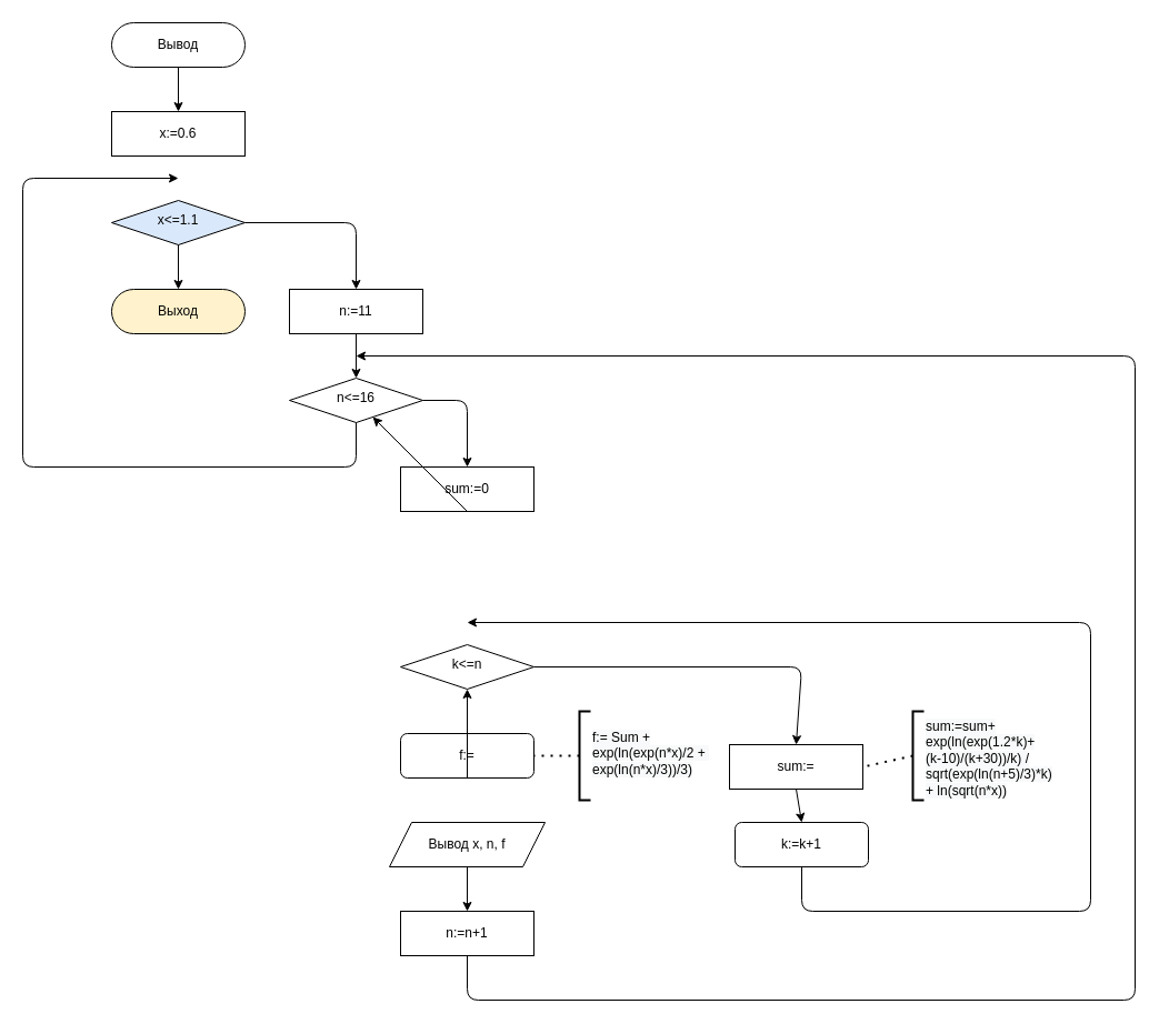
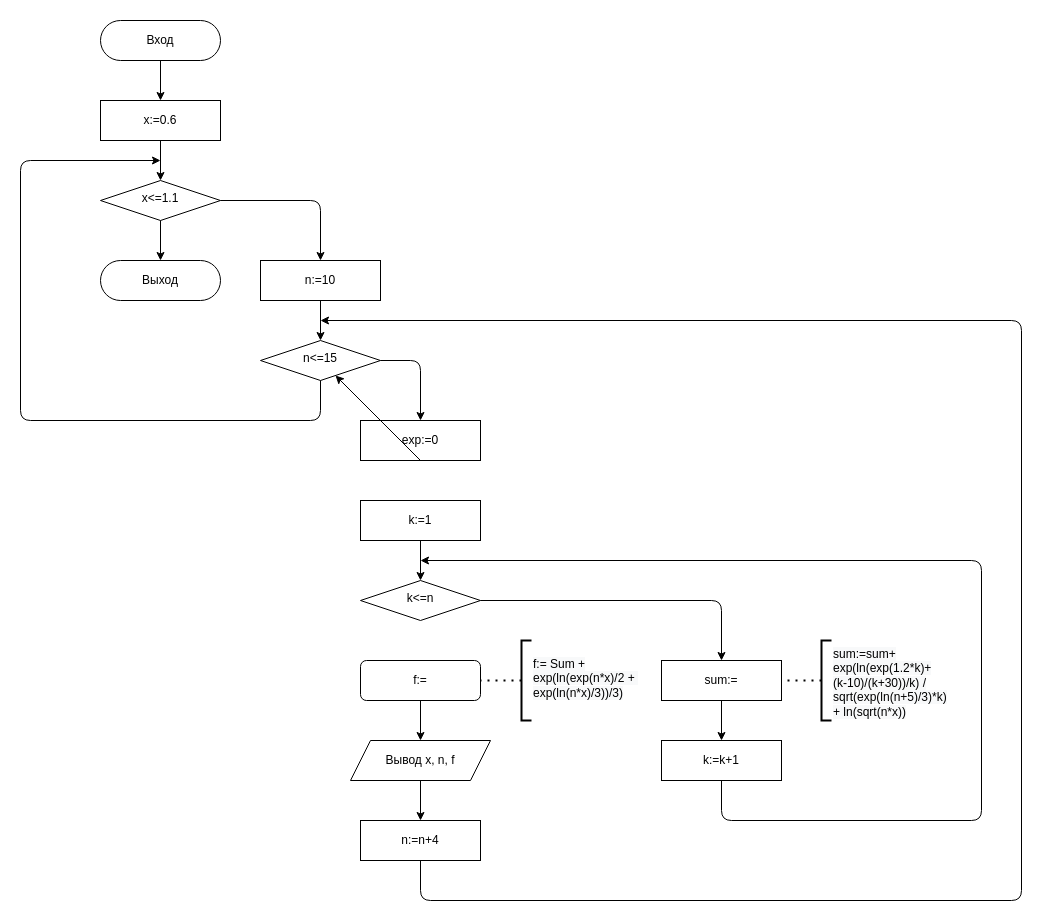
  <mxCell id="0" />
  <mxCell id="1" parent="0" />
- <mxCell id="2" value="Вывод" style="rounded=1;whiteSpace=wrap;html=1;fontSize=12;glass=0;strokeWidth=1;shadow=0;arcSize=50;" parent="1" vertex="1"><mxGeometry x="100" y="20" width="120" height="40" as="geometry" /></mxCell>
- <mxCell id="3" value="x&amp;lt;=1.1" style="rhombus;whiteSpace=wrap;html=1;shadow=0;fontFamily=Helvetica;fontSize=12;align=center;strokeWidth=1;spacing=6;spacingTop=-4;fillColor=#dae8fc;" parent="1" vertex="1"><mxGeometry x="100" y="180" width="120" height="40" as="geometry" /></mxCell>
+ <mxCell id="2" value="Вход" style="rounded=1;whiteSpace=wrap;html=1;fontSize=12;glass=0;strokeWidth=1;shadow=0;arcSize=50;" parent="1" vertex="1"><mxGeometry x="100" y="20" width="120" height="40" as="geometry" /></mxCell>
+ <mxCell id="3" value="x&amp;lt;=1.1" style="rhombus;whiteSpace=wrap;html=1;shadow=0;fontFamily=Helvetica;fontSize=12;align=center;strokeWidth=1;spacing=6;spacingTop=-4;" parent="1" vertex="1"><mxGeometry x="100" y="180" width="120" height="40" as="geometry" /></mxCell>
  <mxCell id="4" value="" style="endArrow=classic;html=1;exitX=0.5;exitY=1;exitDx=0;exitDy=0;" parent="1" source="2" edge="1"><mxGeometry width="50" height="50" relative="1" as="geometry"><mxPoint x="290" y="130" as="sourcePoint" /><mxPoint x="160" y="100" as="targetPoint" /></mxGeometry></mxCell>
  <mxCell id="5" value="x:=0.6" style="rounded=0;whiteSpace=wrap;html=1;" parent="1" vertex="1"><mxGeometry x="100" y="100" width="120" height="40" as="geometry" /></mxCell>
+ <mxCell id="6" value="" style="endArrow=classic;html=1;exitX=0.5;exitY=1;exitDx=0;exitDy=0;entryX=0.5;entryY=0;entryDx=0;entryDy=0;" parent="1" source="5" target="3" edge="1"><mxGeometry width="50" height="50" relative="1" as="geometry"><mxPoint x="290" y="130" as="sourcePoint" /><mxPoint x="340" y="80" as="targetPoint" /></mxGeometry></mxCell>
  <mxCell id="7" value="" style="endArrow=classic;html=1;exitX=0.5;exitY=1;exitDx=0;exitDy=0;" parent="1" source="3" edge="1"><mxGeometry width="50" height="50" relative="1" as="geometry"><mxPoint x="290" y="300" as="sourcePoint" /><mxPoint x="160" y="260" as="targetPoint" /></mxGeometry></mxCell>
- <mxCell id="8" value="Выход" style="rounded=1;whiteSpace=wrap;html=1;fontSize=12;glass=0;strokeWidth=1;shadow=0;arcSize=50;fillColor=#fff2cc;" parent="1" vertex="1"><mxGeometry x="100" y="260" width="120" height="40" as="geometry" /></mxCell>
+ <mxCell id="8" value="Выход" style="rounded=1;whiteSpace=wrap;html=1;fontSize=12;glass=0;strokeWidth=1;shadow=0;arcSize=50;" parent="1" vertex="1"><mxGeometry x="100" y="260" width="120" height="40" as="geometry" /></mxCell>
  <mxCell id="9" value="" style="endArrow=classic;html=1;exitX=1;exitY=0.5;exitDx=0;exitDy=0;" parent="1" source="3" edge="1"><mxGeometry width="50" height="50" relative="1" as="geometry"><mxPoint x="290" y="300" as="sourcePoint" /><mxPoint x="320" y="260" as="targetPoint" /><Array as="points"><mxPoint x="320" y="200" /></Array></mxGeometry></mxCell>
- <mxCell id="10" value="n:=11" style="rounded=0;whiteSpace=wrap;html=1;" parent="1" vertex="1"><mxGeometry x="260" y="260" width="120" height="40" as="geometry" /></mxCell>
- <mxCell id="11" value="n&amp;lt;=16" style="rhombus;whiteSpace=wrap;html=1;shadow=0;fontFamily=Helvetica;fontSize=12;align=center;strokeWidth=1;spacing=6;spacingTop=-4;" parent="1" vertex="1"><mxGeometry x="260" y="340" width="120" height="40" as="geometry" /></mxCell>
+ <mxCell id="10" value="n:=10" style="rounded=0;whiteSpace=wrap;html=1;" parent="1" vertex="1"><mxGeometry x="260" y="260" width="120" height="40" as="geometry" /></mxCell>
+ <mxCell id="11" value="n&amp;lt;=15" style="rhombus;whiteSpace=wrap;html=1;shadow=0;fontFamily=Helvetica;fontSize=12;align=center;strokeWidth=1;spacing=6;spacingTop=-4;" parent="1" vertex="1"><mxGeometry x="260" y="340" width="120" height="40" as="geometry" /></mxCell>
  <mxCell id="12" value="" style="endArrow=classic;html=1;exitX=0.5;exitY=1;exitDx=0;exitDy=0;entryX=0.5;entryY=0;entryDx=0;entryDy=0;" parent="1" source="10" target="11" edge="1"><mxGeometry width="50" height="50" relative="1" as="geometry"><mxPoint x="290" y="300" as="sourcePoint" /><mxPoint x="340" y="250" as="targetPoint" /></mxGeometry></mxCell>
  <mxCell id="13" value="" style="endArrow=classic;html=1;exitX=0.5;exitY=1;exitDx=0;exitDy=0;" parent="1" source="11" edge="1"><mxGeometry width="50" height="50" relative="1" as="geometry"><mxPoint x="290" y="380" as="sourcePoint" /><mxPoint x="160" y="160" as="targetPoint" /><Array as="points"><mxPoint x="320" y="420" /><mxPoint x="20" y="420" /><mxPoint x="20" y="160" /></Array></mxGeometry></mxCell>
  <mxCell id="14" value="" style="endArrow=classic;html=1;exitX=1;exitY=0.5;exitDx=0;exitDy=0;entryX=0.5;entryY=0;entryDx=0;entryDy=0;" parent="1" target="15" edge="1"><mxGeometry width="50" height="50" relative="1" as="geometry"><mxPoint x="380" y="360" as="sourcePoint" /><mxPoint x="420" y="400" as="targetPoint" /><Array as="points"><mxPoint x="420" y="360" /></Array></mxGeometry></mxCell>
- <mxCell id="15" value="sum:=0" style="rounded=0;whiteSpace=wrap;html=1;" parent="1" vertex="1"><mxGeometry x="360" y="420" width="120" height="40" as="geometry" /></mxCell>
+ <mxCell id="15" value="exp:=0" style="rounded=0;whiteSpace=wrap;html=1;" parent="1" vertex="1"><mxGeometry x="360" y="420" width="120" height="40" as="geometry" /></mxCell>
+ <mxCell id="16" value="k:=1" style="rounded=0;whiteSpace=wrap;html=1;" parent="1" vertex="1"><mxGeometry x="360" y="500" width="120" height="40" as="geometry" /></mxCell>
  <mxCell id="17" value="" style="endArrow=classic;html=1;exitX=0.5;exitY=1;exitDx=0;exitDy=0;" parent="1" source="15" target="11" edge="1"><mxGeometry width="50" height="50" relative="1" as="geometry"><mxPoint x="290" y="540" as="sourcePoint" /><mxPoint x="340" y="490" as="targetPoint" /></mxGeometry></mxCell>
  <mxCell id="18" value="k&amp;lt;=n" style="rhombus;whiteSpace=wrap;html=1;shadow=0;fontFamily=Helvetica;fontSize=12;align=center;strokeWidth=1;spacing=6;spacingTop=-4;" parent="1" vertex="1"><mxGeometry x="360" y="580" width="120" height="40" as="geometry" /></mxCell>
+ <mxCell id="19" value="" style="endArrow=classic;html=1;exitX=0.5;exitY=1;exitDx=0;exitDy=0;entryX=0.5;entryY=0;entryDx=0;entryDy=0;" parent="1" source="16" target="18" edge="1"><mxGeometry width="50" height="50" relative="1" as="geometry"><mxPoint x="490" y="470" as="sourcePoint" /><mxPoint x="490" y="510" as="targetPoint" /></mxGeometry></mxCell>
  <mxCell id="20" value="" style="endArrow=classic;html=1;exitX=1;exitY=0.5;exitDx=0;exitDy=0;entryX=0.5;entryY=0;entryDx=0;entryDy=0;" parent="1" source="18" target="22" edge="1"><mxGeometry width="50" height="50" relative="1" as="geometry"><mxPoint x="290" y="540" as="sourcePoint" /><mxPoint x="630" y="630" as="targetPoint" /><Array as="points"><mxPoint x="721" y="600" /></Array></mxGeometry></mxCell>
  <mxCell id="21" value="f:=" style="whiteSpace=wrap;html=1;rounded=1;" parent="1" vertex="1"><mxGeometry x="360" y="660" width="120" height="40" as="geometry" /></mxCell>
- <mxCell id="22" value="sum:=" style="rounded=0;whiteSpace=wrap;html=1;" parent="1" vertex="1"><mxGeometry x="656" y="670" width="120" height="40" as="geometry" /></mxCell>
- <mxCell id="23" value="k:=k+1" style="whiteSpace=wrap;html=1;rounded=1;" parent="1" vertex="1"><mxGeometry x="661" y="740" width="120" height="40" as="geometry" /></mxCell>
+ <mxCell id="22" value="sum:=" style="rounded=0;whiteSpace=wrap;html=1;" parent="1" vertex="1"><mxGeometry x="661" y="660" width="120" height="40" as="geometry" /></mxCell>
+ <mxCell id="23" value="k:=k+1" style="rounded=0;whiteSpace=wrap;html=1;" parent="1" vertex="1"><mxGeometry x="661" y="740" width="120" height="40" as="geometry" /></mxCell>
  <mxCell id="24" value="" style="endArrow=classic;html=1;exitX=0.5;exitY=1;exitDx=0;exitDy=0;entryX=0.5;entryY=0;entryDx=0;entryDy=0;" parent="1" source="22" target="23" edge="1"><mxGeometry width="50" height="50" relative="1" as="geometry"><mxPoint x="490" y="550" as="sourcePoint" /><mxPoint x="490" y="590" as="targetPoint" /></mxGeometry></mxCell>
  <mxCell id="25" value="Вывод x, n, f" style="shape=parallelogram;perimeter=parallelogramPerimeter;whiteSpace=wrap;html=1;fixedSize=1;" parent="1" vertex="1"><mxGeometry x="350" y="740" width="140" height="40" as="geometry" /></mxCell>
- <mxCell id="26" value="n:=n+1" style="rounded=0;whiteSpace=wrap;html=1;" parent="1" vertex="1"><mxGeometry x="360" y="820" width="120" height="40" as="geometry" /></mxCell>
- <mxCell id="27" value="" style="endArrow=classic;html=1;exitX=0.5;exitY=1;exitDx=0;exitDy=0;" parent="1" source="21" target="18" edge="1"><mxGeometry width="50" height="50" relative="1" as="geometry"><mxPoint x="650" y="710" as="sourcePoint" /><mxPoint x="460" y="720" as="targetPoint" /></mxGeometry></mxCell>
+ <mxCell id="26" value="n:=n+4" style="rounded=0;whiteSpace=wrap;html=1;" parent="1" vertex="1"><mxGeometry x="360" y="820" width="120" height="40" as="geometry" /></mxCell>
+ <mxCell id="27" value="" style="endArrow=classic;html=1;exitX=0.5;exitY=1;exitDx=0;exitDy=0;entryX=0.5;entryY=0;entryDx=0;entryDy=0;" parent="1" source="21" target="25" edge="1"><mxGeometry width="50" height="50" relative="1" as="geometry"><mxPoint x="650" y="710" as="sourcePoint" /><mxPoint x="460" y="720" as="targetPoint" /></mxGeometry></mxCell>
  <mxCell id="28" value="" style="endArrow=classic;html=1;exitX=0.5;exitY=1;exitDx=0;exitDy=0;entryX=0.5;entryY=0;entryDx=0;entryDy=0;" parent="1" source="25" target="26" edge="1"><mxGeometry width="50" height="50" relative="1" as="geometry"><mxPoint x="500" y="780" as="sourcePoint" /><mxPoint x="550" y="730" as="targetPoint" /></mxGeometry></mxCell>
  <mxCell id="29" value="" style="endArrow=classic;html=1;exitX=0.5;exitY=1;exitDx=0;exitDy=0;" parent="1" source="23" edge="1"><mxGeometry width="50" height="50" relative="1" as="geometry"><mxPoint x="500" y="780" as="sourcePoint" /><mxPoint x="420" y="560" as="targetPoint" /><Array as="points"><mxPoint x="721" y="820" /><mxPoint x="981" y="820" /><mxPoint x="981" y="560" /></Array></mxGeometry></mxCell>
  <mxCell id="30" value="" style="endArrow=classic;html=1;exitX=0.5;exitY=1;exitDx=0;exitDy=0;" parent="1" source="26" edge="1"><mxGeometry width="50" height="50" relative="1" as="geometry"><mxPoint x="500" y="700" as="sourcePoint" /><mxPoint x="320" y="320" as="targetPoint" /><Array as="points"><mxPoint x="420" y="900" /><mxPoint x="1021" y="900" /><mxPoint x="1021" y="320" /></Array></mxGeometry></mxCell>
  <mxCell id="31" value="" style="endArrow=none;dashed=1;html=1;dashPattern=1 3;strokeWidth=2;entryX=1;entryY=0.5;entryDx=0;entryDy=0;" edge="1" parent="1" target="21"><mxGeometry width="50" height="50" relative="1" as="geometry"><mxPoint x="521" y="680" as="sourcePoint" /><mxPoint x="301" y="680" as="targetPoint" /></mxGeometry></mxCell>
  <mxCell id="32" value="&lt;span style=&quot;color: rgb(0 , 0 , 0) ; font-family: &amp;#34;helvetica&amp;#34; ; font-size: 12px ; font-style: normal ; font-weight: 400 ; letter-spacing: normal ; text-align: center ; text-indent: 0px ; text-transform: none ; word-spacing: 0px ; background-color: rgb(248 , 249 , 250) ; display: inline ; float: none&quot;&gt;f:= Sum + &lt;br&gt;exp(ln(exp(n*x)/2 +&amp;nbsp;&lt;br&gt;exp(ln(n*x)/3))/3)&lt;/span&gt;" style="text;whiteSpace=wrap;html=1;" vertex="1" parent="1"><mxGeometry x="531" y="650" width="110" height="50" as="geometry" /></mxCell>
  <mxCell id="33" value="&lt;span style=&quot;color: rgb(0 , 0 , 0) ; font-family: &amp;#34;helvetica&amp;#34; ; font-size: 12px ; font-style: normal ; font-weight: 400 ; letter-spacing: normal ; text-align: center ; text-indent: 0px ; text-transform: none ; word-spacing: 0px ; background-color: rgb(248 , 249 , 250) ; display: inline ; float: none&quot;&gt;sum:=sum+&lt;br&gt;exp(ln(exp(1.2*k)+ (k-10)/(k+30))/k) / sqrt(exp(ln(n+5)/3)*k) + ln(sqrt(n*x))&lt;/span&gt;" style="text;whiteSpace=wrap;html=1;" vertex="1" parent="1"><mxGeometry x="831" y="640" width="110" height="30" as="geometry" /></mxCell>
  <mxCell id="34" value="" style="strokeWidth=2;html=1;shape=mxgraph.flowchart.annotation_1;align=left;pointerEvents=1;" vertex="1" parent="1"><mxGeometry x="521" y="640" width="10" height="80" as="geometry" /></mxCell>
  <mxCell id="35" value="" style="strokeWidth=2;html=1;shape=mxgraph.flowchart.annotation_1;align=left;pointerEvents=1;" vertex="1" parent="1"><mxGeometry x="821" y="640" width="10" height="80" as="geometry" /></mxCell>
  <mxCell id="36" value="" style="endArrow=none;dashed=1;html=1;dashPattern=1 3;strokeWidth=2;entryX=1;entryY=0.5;entryDx=0;entryDy=0;exitX=0;exitY=0.5;exitDx=0;exitDy=0;exitPerimeter=0;" edge="1" parent="1" source="35" target="22"><mxGeometry width="50" height="50" relative="1" as="geometry"><mxPoint x="531" y="690" as="sourcePoint" /><mxPoint x="490" y="690" as="targetPoint" /></mxGeometry></mxCell>
